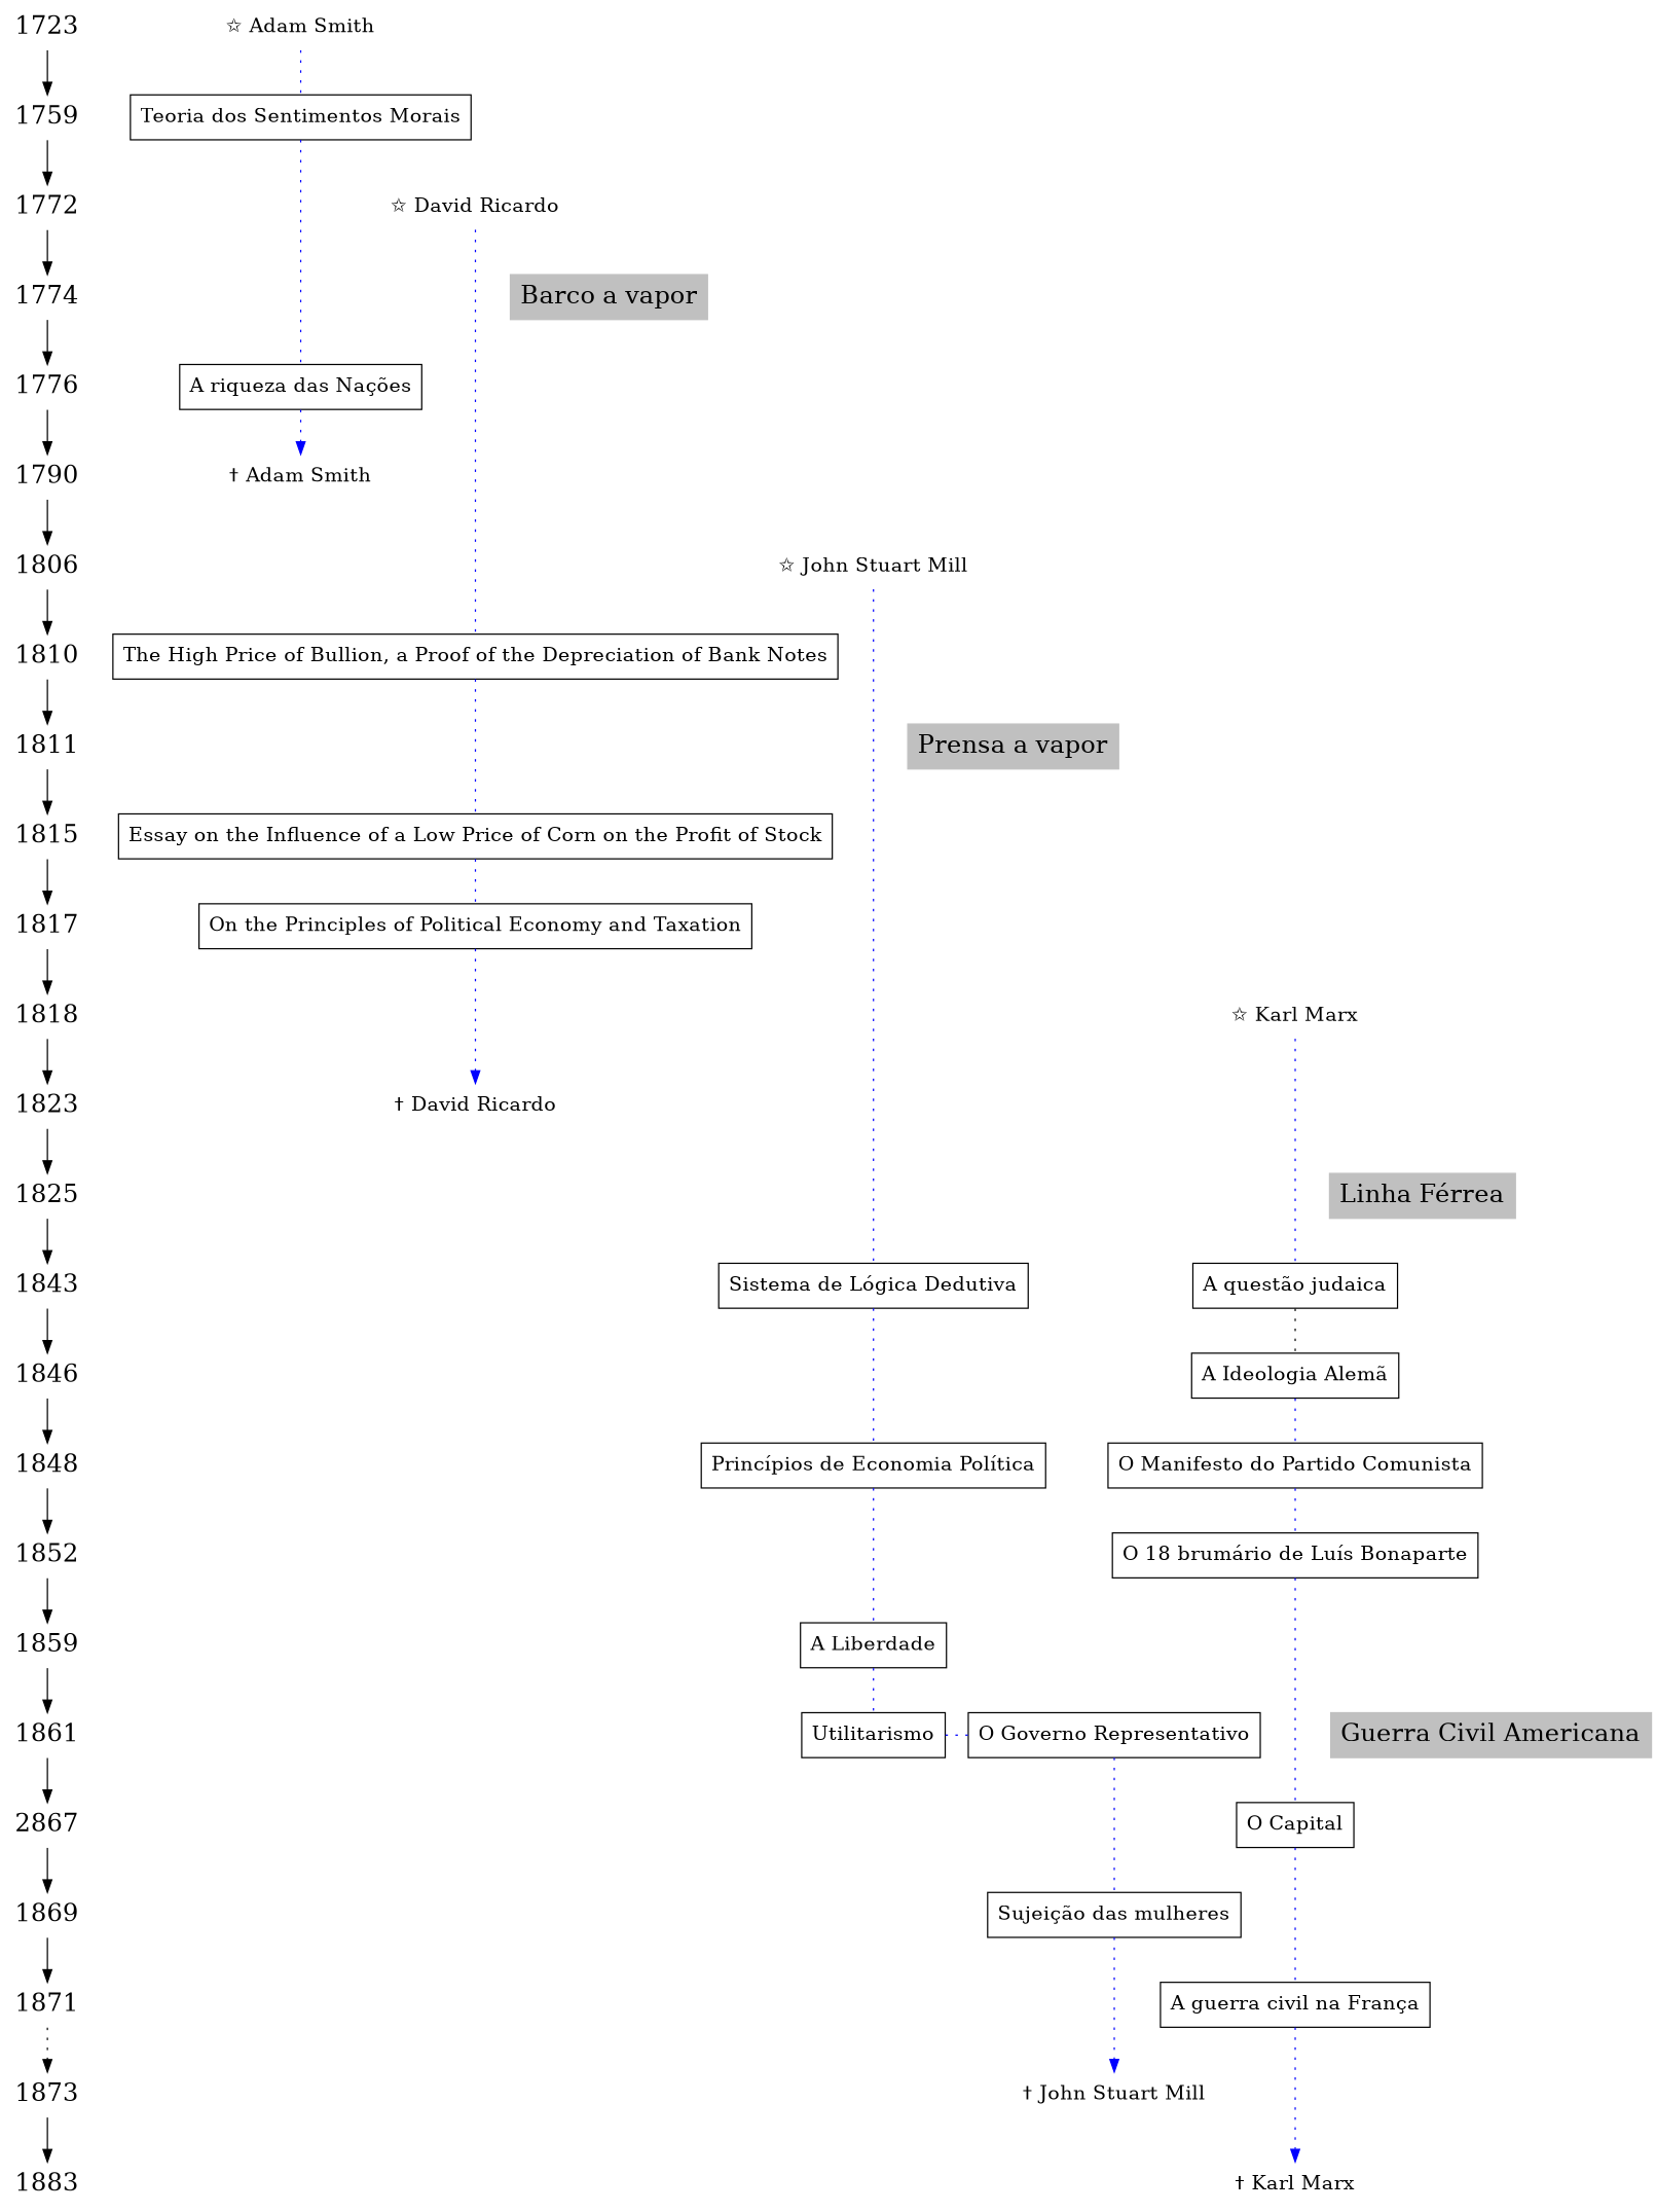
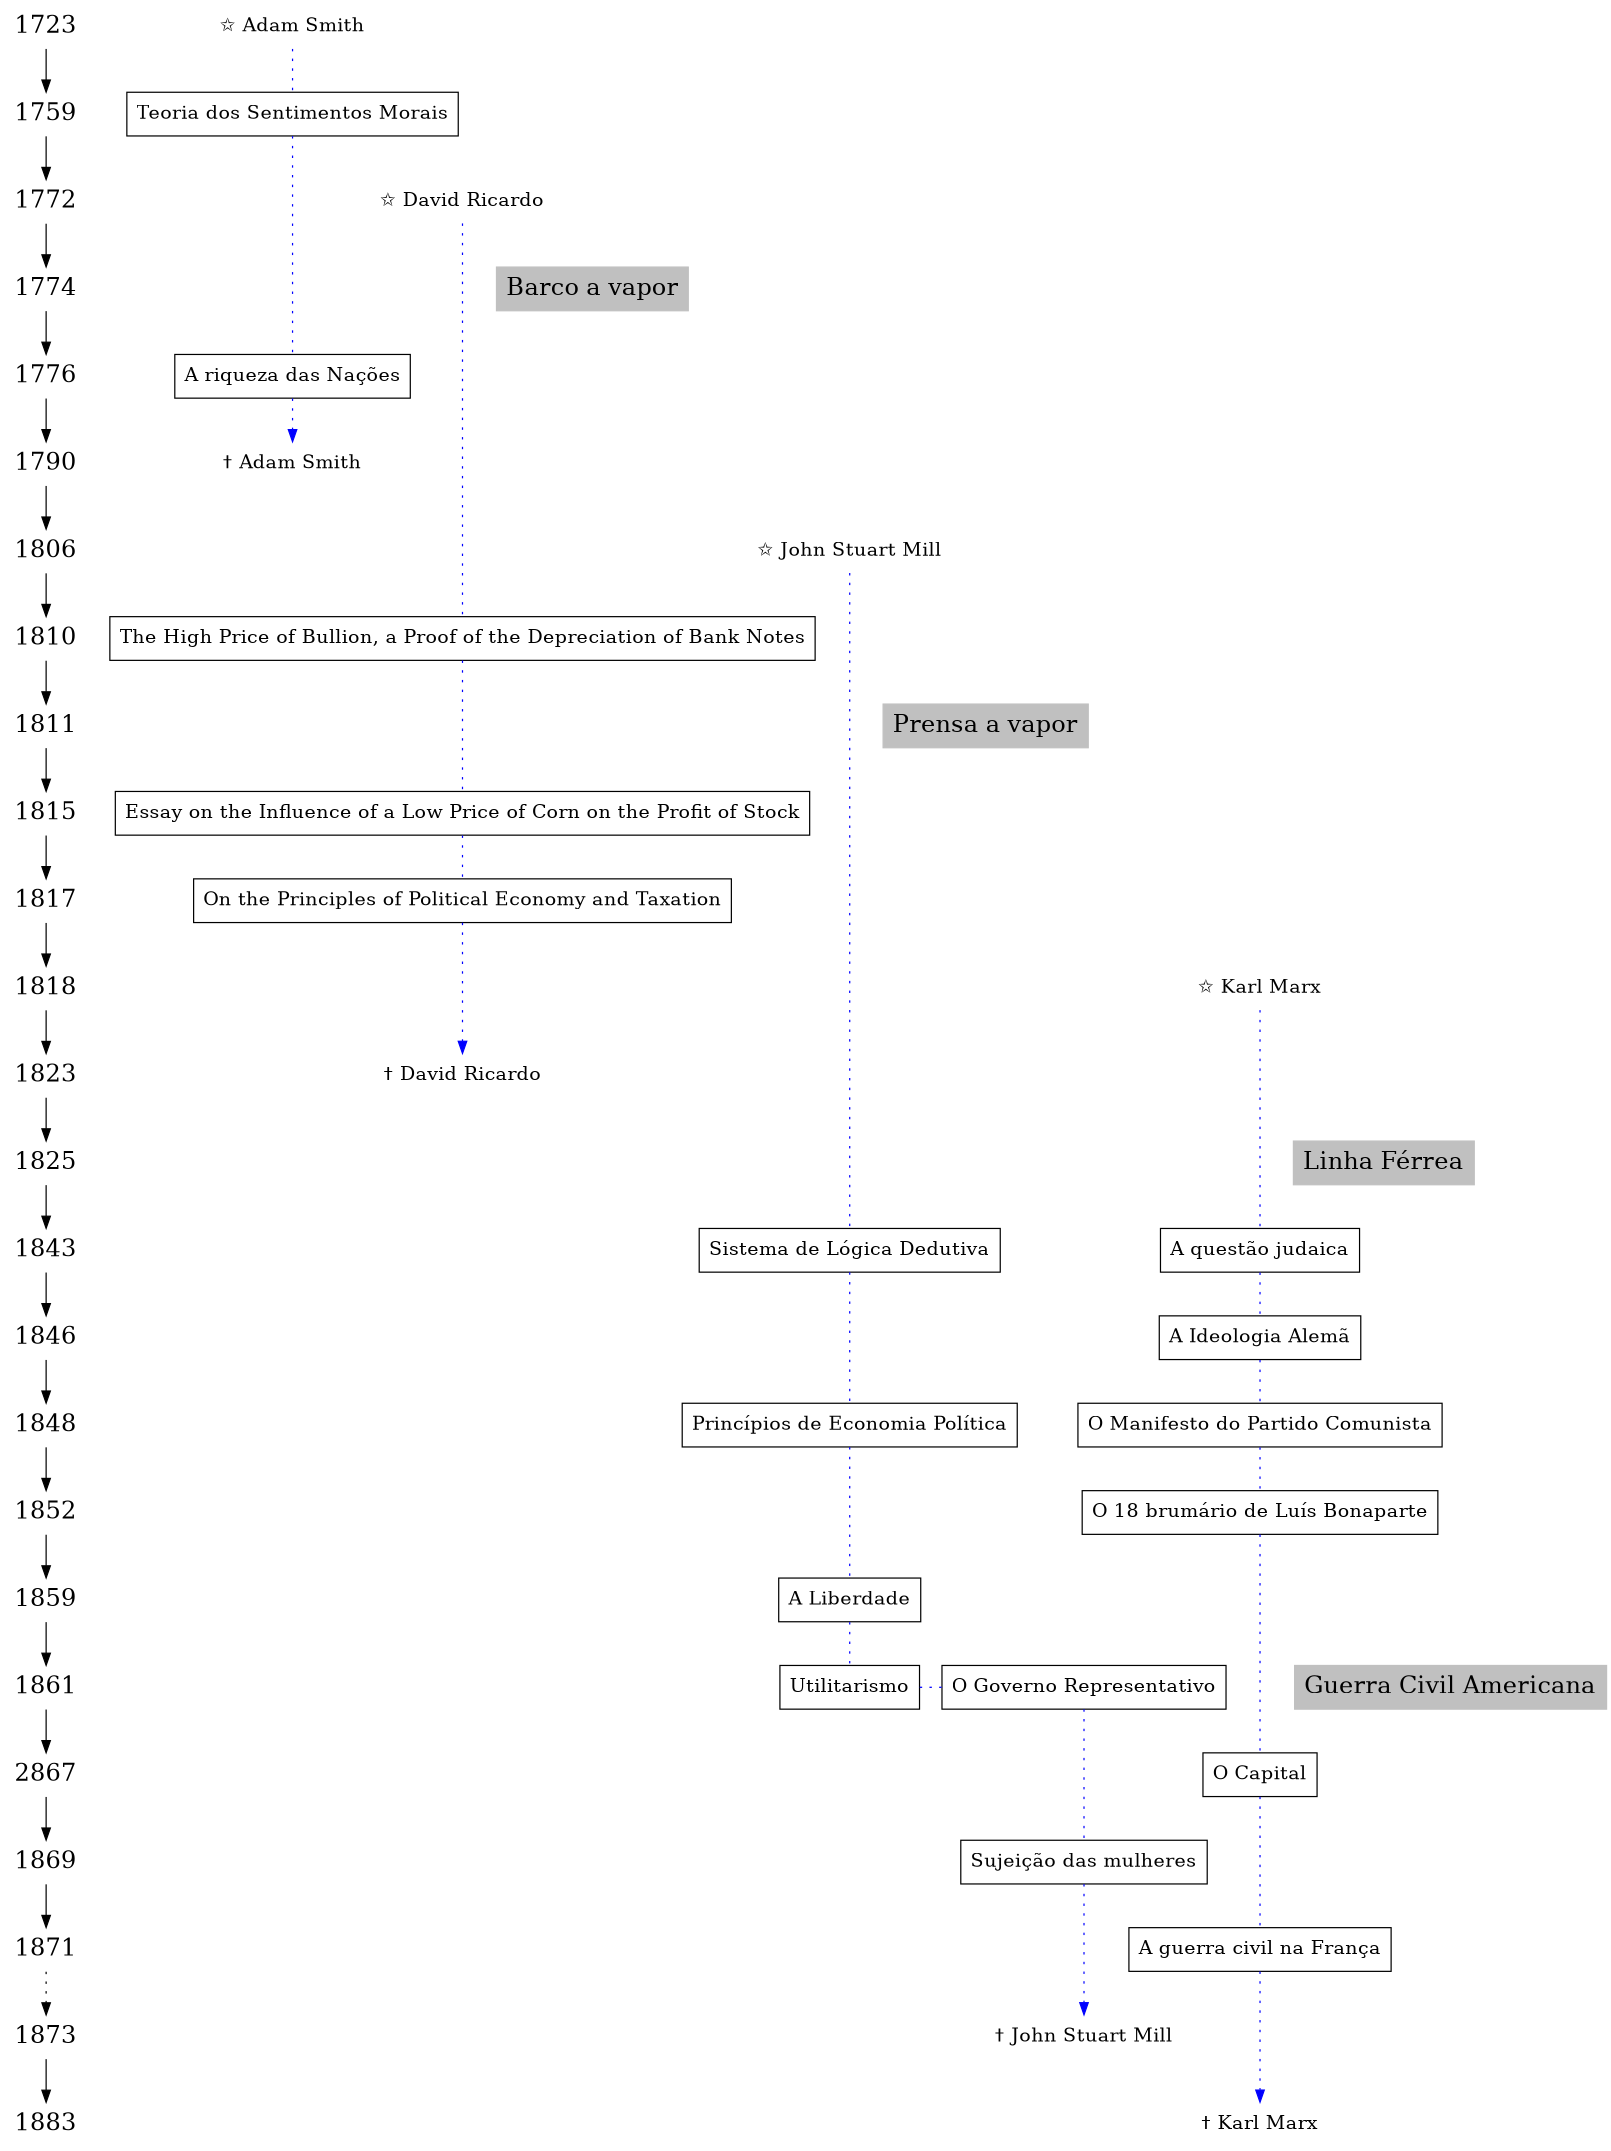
  digraph {
    concentrate=True
    node [fontsize=20 shape=plaintext]
    1723
    1759
    1772
    1774
    1776
    1790
    1806
    1810
    1811
    1815
    1817
    1818
    1823
    1825
    1843
    1846
    1848
    1852
    1859
    1861
    n21 [label=2867]
    1869
    1871
    1873
    1883
    "Teoria dos Sentimentos Morais" [fontsize=16 shape=box]
    "A riqueza das Nações" [fontsize=16 shape=box]
    "The High Price of Bullion, a Proof of the Depreciation of Bank Notes" [fontsize=16 shape=box]
    "Essay on the Influence of a Low Price of Corn on the Profit of Stock" [fontsize=16 shape=box]
    "On the Principles of Political Economy and Taxation" [fontsize=16 shape=box]
    "Sistema de Lógica Dedutiva" [fontsize=16 shape=box]
    "Princípios de Economia Política" [fontsize=16 shape=box]
    "A Liberdade" [fontsize=16 shape=box]
    Utilitarismo [fontsize=16 shape=box]
    "O Governo Representativo" [fontsize=16 shape=box]
    "Sujeição das mulheres" [fontsize=16 shape=box]
    "A questão judaica" [fontsize=16 shape=box]
    "A Ideologia Alemã" [fontsize=16 shape=box]
    "O Manifesto do Partido Comunista" [fontsize=16 shape=box]
    "O 18 brumário de Luís Bonaparte" [fontsize=16 shape=box]
    "O Capital" [fontsize=16 shape=box]
    "A guerra civil na França" [fontsize=16 shape=box]
    "✩ John Stuart Mill" [fontsize=16]
    "✩ Karl Marx" [fontsize=16]
    "✝ David Ricardo" [fontsize=16]
    "✩ Adam Smith" [fontsize=16]
    "✝ John Stuart Mill" [fontsize=16]
    "✝ Karl Marx" [fontsize=16]
    "✩ David Ricardo" [fontsize=16]
    "✝ Adam Smith" [fontsize=16]
    "Guerra Civil Americana" [color=gray fillcolor=gray shape=box style=filled]
    "Barco a vapor" [color=gray fillcolor=gray shape=box style=filled]
    "Prensa a vapor" [color=gray fillcolor=gray shape=box style=filled]
    "Linha Férrea" [color=gray fillcolor=gray shape=box style=filled]
    subgraph sub_1 {
      1723
      1759
      1772
      1774
      1776
      1790
      1806
      1810
      1811
      1815
      1817
      1818
      1823
      1825
      1843
      1846
      1848
      1852
      1859
      1861
      n21
      1869
      1871
      1873
      1883
    }
    subgraph sub_2 {
      "Teoria dos Sentimentos Morais"
      "A riqueza das Nações"
      "The High Price of Bullion, a Proof of the Depreciation of Bank Notes"
      "Essay on the Influence of a Low Price of Corn on the Profit of Stock"
      "On the Principles of Political Economy and Taxation"
      "Sistema de Lógica Dedutiva"
      "Princípios de Economia Política"
      "A Liberdade"
      Utilitarismo
      "O Governo Representativo"
      "Sujeição das mulheres"
      "A questão judaica"
      "A Ideologia Alemã"
      "O Manifesto do Partido Comunista"
      "O 18 brumário de Luís Bonaparte"
      "O Capital"
      "A guerra civil na França"
    }
    subgraph sub_3 {
      rank=same
      1806
      "✩ John Stuart Mill"
    }
    subgraph sub_4 {
      rank=same
      1810
      "The High Price of Bullion, a Proof of the Depreciation of Bank Notes"
    }
    subgraph sub_5 {
      rank=same
      1815
      "Essay on the Influence of a Low Price of Corn on the Profit of Stock"
    }
    subgraph sub_6 {
      rank=same
      1817
      "On the Principles of Political Economy and Taxation"
    }
    subgraph sub_7 {
      rank=same
      1818
      "✩ Karl Marx"
    }
    subgraph sub_8 {
      rank=same
      1823
      "✝ David Ricardo"
    }
    subgraph sub_9 {
      rank=same
      1843
      "Sistema de Lógica Dedutiva"
      "A questão judaica"
    }
    subgraph sub_10 {
      rank=same
      1846
      "A Ideologia Alemã"
    }
    subgraph sub_11 {
      rank=same
      1848
      "Princípios de Economia Política"
      "O Manifesto do Partido Comunista"
    }
    subgraph sub_12 {
      rank=same
      1723
      "✩ Adam Smith"
    }
    subgraph sub_13 {
      rank=same
      1852
      "O 18 brumário de Luís Bonaparte"
    }
    subgraph sub_14 {
      rank=same
      1859
      "A Liberdade"
    }
    subgraph sub_15 {
      rank=same
      1861
      Utilitarismo
      "O Governo Representativo"
    }
    subgraph sub_16 {
      rank=same
      n21
      "O Capital"
    }
    subgraph sub_17 {
      rank=same
      1869
      "Sujeição das mulheres"
    }
    subgraph sub_18 {
      rank=same
      1871
      "A guerra civil na França"
    }
    subgraph sub_19 {
      rank=same
      1873
      "✝ John Stuart Mill"
    }
    subgraph sub_20 {
      rank=same
      1883
      "✝ Karl Marx"
    }
    subgraph sub_21 {
      rank=same
      1759
      "Teoria dos Sentimentos Morais"
    }
    subgraph sub_22 {
      rank=same
      1772
      "✩ David Ricardo"
    }
    subgraph sub_23 {
      rank=same
      1776
      "A riqueza das Nações"
    }
    subgraph sub_24 {
      rank=same
      1790
      "✝ Adam Smith"
    }
    subgraph sub_25 {
      rank=same
      1861
      "Guerra Civil Americana"
    }
    subgraph sub_26 {
      rank=same
      1774
      "Barco a vapor"
    }
    subgraph sub_27 {
      rank=same
      1811
      "Prensa a vapor"
    }
    subgraph sub_28 {
      rank=same
      1825
      "Linha Férrea"
    }
    1723 -> 1759
    1759 -> 1772
    1772 -> 1774
    1774 -> 1776
    1776 -> 1790
    1790 -> 1806
    1806 -> 1810
    1810 -> 1811
    1811 -> 1815
    1815 -> 1817
    1817 -> 1818
    1818 -> 1823
    1823 -> 1825
    1825 -> 1843
    1843 -> 1846
    1846 -> 1848
    1848 -> 1852
    1852 -> 1859
    1859 -> 1861
    1861 -> n21
    n21 -> 1869
    1869 -> 1871
    1871 -> 1873 [style=dotted]
    1873 -> 1883
    "Teoria dos Sentimentos Morais" -> "A riqueza das Nações" [arrowhead=none color=blue style=dotted]
    "A riqueza das Nações" -> "✝ Adam Smith" [color=blue style=dotted]
    "The High Price of Bullion, a Proof of the Depreciation of Bank Notes" -> "Essay on the Influence of a Low Price of Corn on the Profit of Stock" [arrowhead=none color=blue style=dotted]
    "Essay on the Influence of a Low Price of Corn on the Profit of Stock" -> "On the Principles of Political Economy and Taxation" [arrowhead=none color=blue style=dotted]
    "On the Principles of Political Economy and Taxation" -> "✝ David Ricardo" [color=blue style=dotted]
    "Sistema de Lógica Dedutiva" -> "Princípios de Economia Política" [arrowhead=none color=blue style=dotted]
    "Princípios de Economia Política" -> "A Liberdade" [arrowhead=none color=blue style=dotted]
    "A Liberdade" -> Utilitarismo [arrowhead=none color=blue style=dotted]
    Utilitarismo -> "O Governo Representativo" [arrowhead=none color=blue style=dotted]
    "O Governo Representativo" -> "Sujeição das mulheres" [arrowhead=none color=blue style=dotted]
    "Sujeição das mulheres" -> "✝ John Stuart Mill" [color=blue style=dotted]
-   "A questão judaica" -> "A Ideologia Alemã" [arrowhead=none color=black style=dotted]
+   "A questão judaica" -> "A Ideologia Alemã" [arrowhead=none color=blue style=dotted]
    "A Ideologia Alemã" -> "O Manifesto do Partido Comunista" [arrowhead=none color=blue style=dotted]
    "O Manifesto do Partido Comunista" -> "O 18 brumário de Luís Bonaparte" [arrowhead=none color=blue style=dotted]
    "O 18 brumário de Luís Bonaparte" -> "O Capital" [arrowhead=none color=blue style=dotted]
    "O Capital" -> "A guerra civil na França" [arrowhead=none color=blue style=dotted]
    "A guerra civil na França" -> "✝ Karl Marx" [color=blue style=dotted]
    "✩ John Stuart Mill" -> "Sistema de Lógica Dedutiva" [arrowhead=none color=blue style=dotted]
    "✩ Karl Marx" -> "A questão judaica" [arrowhead=none color=blue style=dotted]
    "✩ Adam Smith" -> "Teoria dos Sentimentos Morais" [arrowhead=none color=blue style=dotted]
    "✩ David Ricardo" -> "The High Price of Bullion, a Proof of the Depreciation of Bank Notes" [arrowhead=none color=blue style=dotted]
  }
